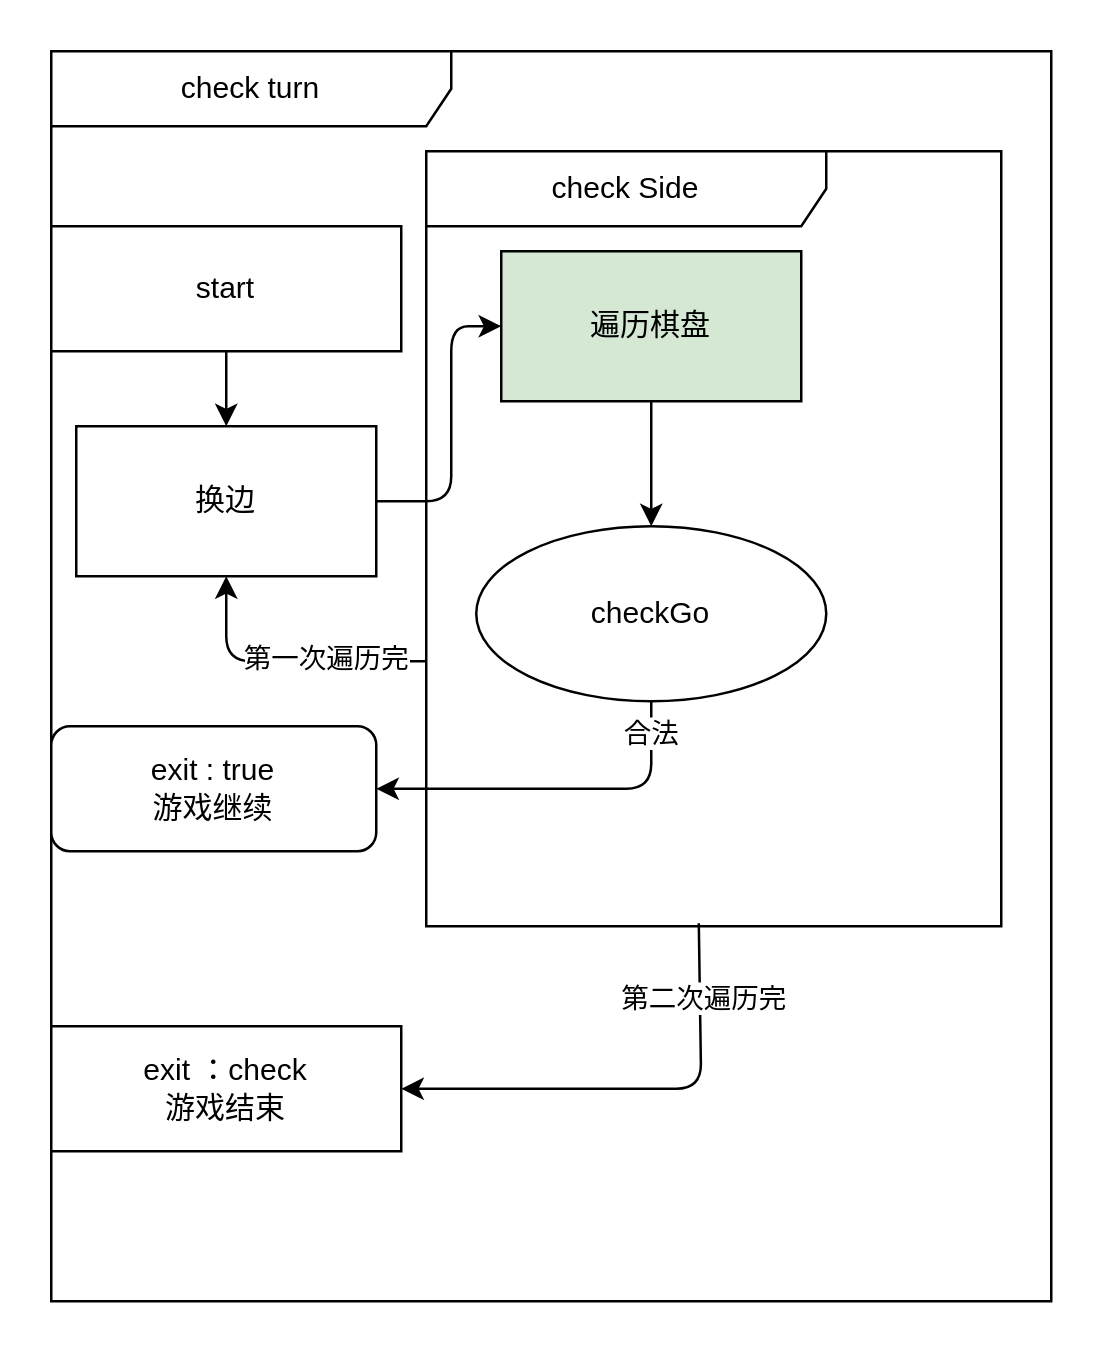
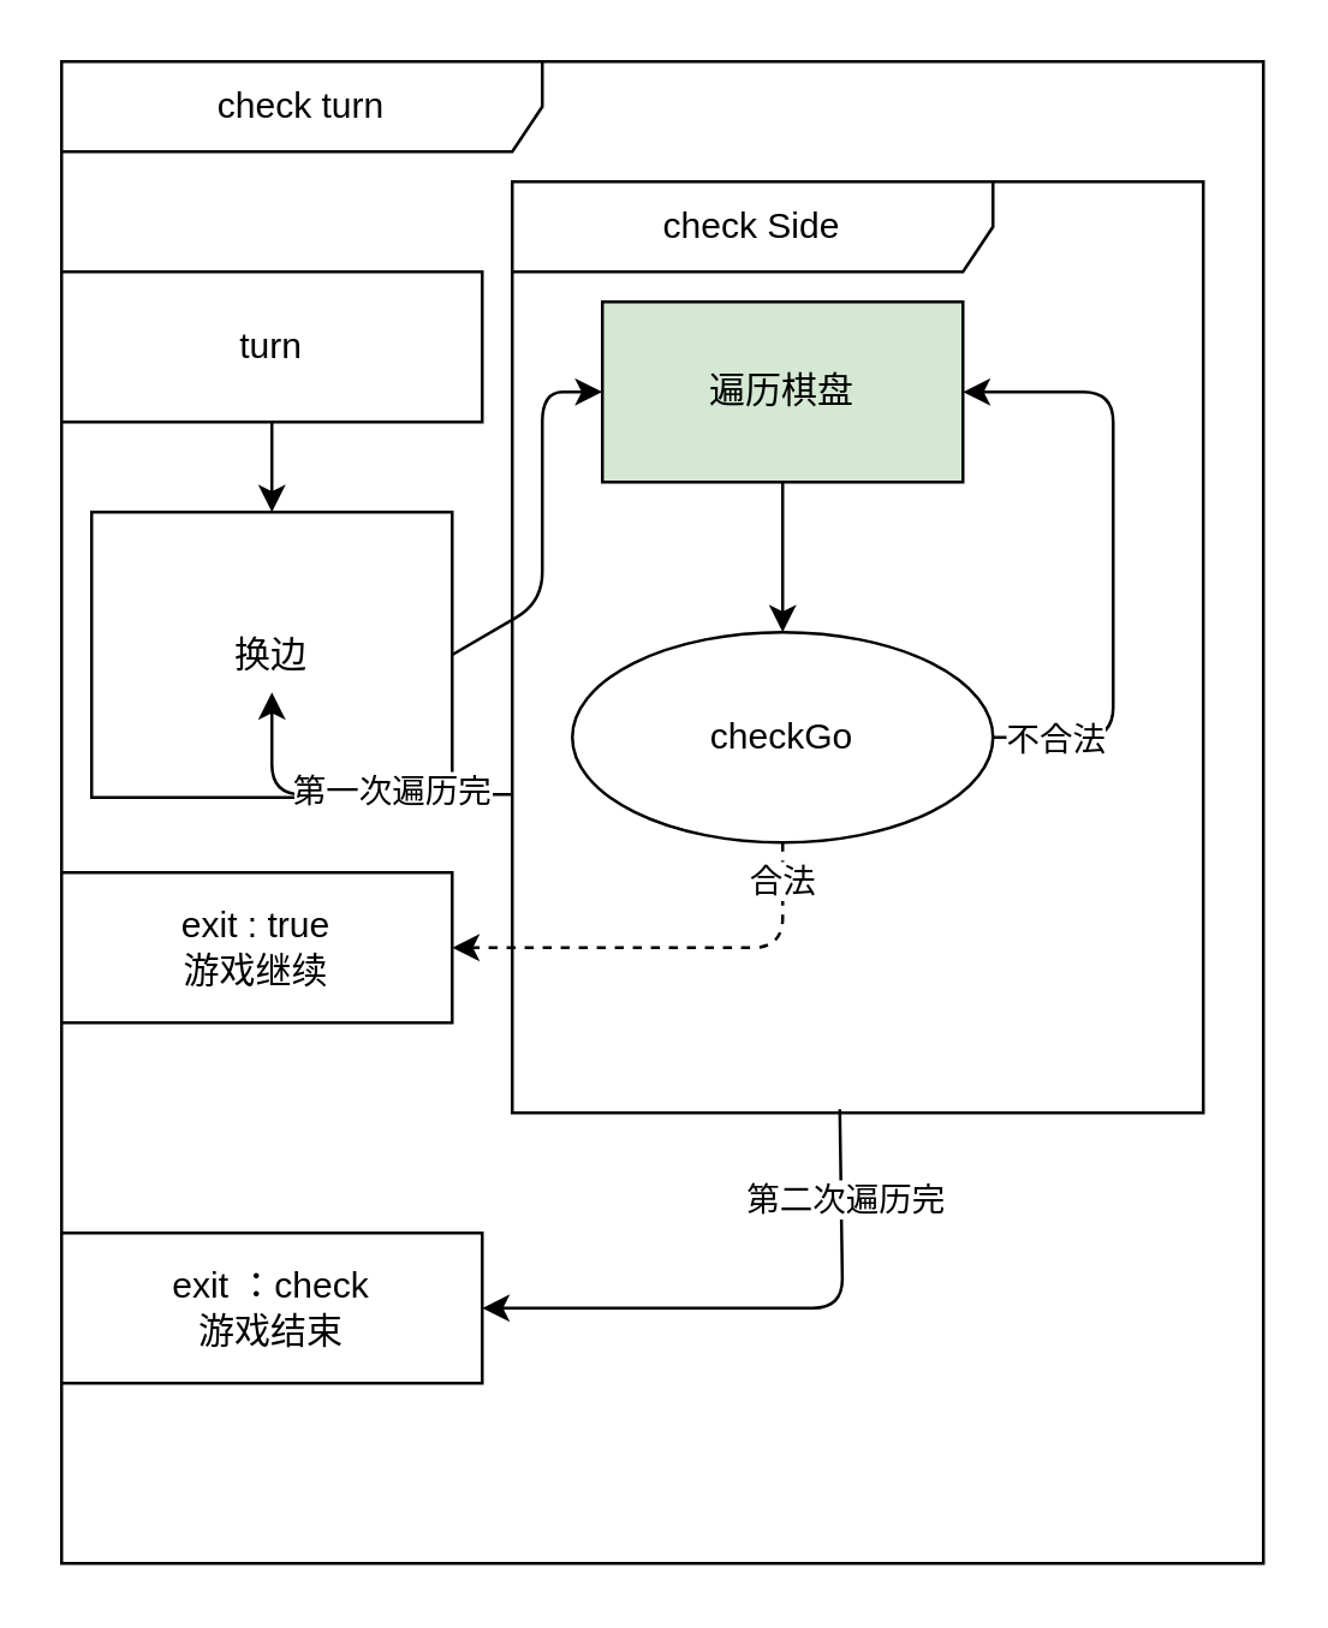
  <mxCell id="0" />
  <mxCell id="1" parent="0" />
  <mxCell id="2" value="check turn" style="shape=umlFrame;whiteSpace=wrap;html=1;pointerEvents=0;recursiveResize=0;container=1;collapsible=0;width=160;" vertex="1" parent="1"><mxGeometry x="20" y="20" width="400" height="500" as="geometry" /></mxCell>
  <mxCell id="3" style="edgeStyle=none;html=1;exitX=0.5;exitY=1;exitDx=0;exitDy=0;entryX=0.5;entryY=0;entryDx=0;entryDy=0;" edge="1" parent="2" source="4" target="12"><mxGeometry relative="1" as="geometry" /></mxCell>
- <mxCell id="4" value="start" style="rounded=0;whiteSpace=wrap;html=1;" vertex="1" parent="2"><mxGeometry y="70" width="140" height="50" as="geometry" /></mxCell>
+ <mxCell id="4" value="turn" style="rounded=0;whiteSpace=wrap;html=1;" vertex="1" parent="2"><mxGeometry y="70" width="140" height="50" as="geometry" /></mxCell>
  <mxCell id="5" value="check Side" style="shape=umlFrame;whiteSpace=wrap;html=1;pointerEvents=0;recursiveResize=0;container=1;collapsible=0;width=160;" vertex="1" parent="2"><mxGeometry x="150" y="40" width="230" height="310" as="geometry" /></mxCell>
  <mxCell id="6" style="edgeStyle=none;html=1;exitX=0.5;exitY=1;exitDx=0;exitDy=0;entryX=0.5;entryY=0;entryDx=0;entryDy=0;" edge="1" parent="5" source="7"><mxGeometry relative="1" as="geometry"><mxPoint x="90" y="150" as="targetPoint" /></mxGeometry></mxCell>
  <mxCell id="7" value="遍历棋盘" style="rounded=0;whiteSpace=wrap;html=1;fillColor=#d5e8d4;" vertex="1" parent="5"><mxGeometry x="30" y="40" width="120" height="60" as="geometry" /></mxCell>
+ <mxCell id="8" style="edgeStyle=none;html=1;exitX=1;exitY=0.5;exitDx=0;exitDy=0;entryX=1;entryY=0.5;entryDx=0;entryDy=0;" edge="1" parent="5" source="10" target="7"><mxGeometry relative="1" as="geometry"><Array as="points"><mxPoint x="200" y="185" /><mxPoint x="200" y="70" /></Array></mxGeometry></mxCell>
+ <mxCell id="9" value="不合法" style="edgeLabel;html=1;align=center;verticalAlign=middle;resizable=0;points=[];" vertex="1" connectable="0" parent="8"><mxGeometry x="-0.808" relative="1" as="geometry"><mxPoint as="offset" /></mxGeometry></mxCell>
  <mxCell id="10" value="&lt;span style=&quot;color: rgb(0, 0, 0);&quot;&gt;checkGo&lt;/span&gt;" style="ellipse;whiteSpace=wrap;html=1;" vertex="1" parent="5"><mxGeometry x="20" y="150" width="140" height="70" as="geometry" /></mxCell>
  <mxCell id="11" style="edgeStyle=none;html=1;exitX=1;exitY=0.5;exitDx=0;exitDy=0;entryX=0;entryY=0.5;entryDx=0;entryDy=0;" edge="1" parent="2" source="12" target="7"><mxGeometry relative="1" as="geometry"><Array as="points"><mxPoint x="160" y="180" /><mxPoint x="160" y="110" /></Array></mxGeometry></mxCell>
- <mxCell id="12" value="换边" style="rounded=0;whiteSpace=wrap;html=1;" vertex="1" parent="2"><mxGeometry x="10" y="150" width="120" height="60" as="geometry" /></mxCell>
+ <mxCell id="12" value="换边" style="rounded=0;whiteSpace=wrap;html=1;" vertex="1" parent="2"><mxGeometry x="10" y="150" width="120" height="95" as="geometry" /></mxCell>
  <mxCell id="13" value="" style="endArrow=classic;html=1;exitX=-0.002;exitY=0.658;exitDx=0;exitDy=0;exitPerimeter=0;" edge="1" parent="2" source="5"><mxGeometry width="50" height="50" relative="1" as="geometry"><mxPoint x="20" y="260" as="sourcePoint" /><mxPoint x="70" y="210" as="targetPoint" /><Array as="points"><mxPoint x="70" y="244" /></Array></mxGeometry></mxCell>
  <mxCell id="14" value="第一次遍历完" style="edgeLabel;html=1;align=center;verticalAlign=middle;resizable=0;points=[];" vertex="1" connectable="0" parent="13"><mxGeometry x="-0.297" y="-1" relative="1" as="geometry"><mxPoint as="offset" /></mxGeometry></mxCell>
- <mxCell id="15" value="exit : true&lt;br&gt;游戏继续" style="whiteSpace=wrap;html=1;rounded=1;" vertex="1" parent="1"><mxGeometry x="20" y="290" width="130" height="50" as="geometry" /></mxCell>
- <mxCell id="16" style="edgeStyle=none;html=1;exitX=0.5;exitY=1;exitDx=0;exitDy=0;entryX=1;entryY=0.5;entryDx=0;entryDy=0;" edge="1" parent="1" source="10" target="15"><mxGeometry relative="1" as="geometry"><Array as="points"><mxPoint x="260" y="315" /></Array></mxGeometry></mxCell>
+ <mxCell id="15" value="exit : true&lt;br&gt;游戏继续" style="rounded=0;whiteSpace=wrap;html=1;" vertex="1" parent="1"><mxGeometry x="20" y="290" width="130" height="50" as="geometry" /></mxCell>
+ <mxCell id="16" style="edgeStyle=none;html=1;exitX=0.5;exitY=1;exitDx=0;exitDy=0;entryX=1;entryY=0.5;entryDx=0;entryDy=0;dashed=1;" edge="1" parent="1" source="10" target="15"><mxGeometry relative="1" as="geometry"><Array as="points"><mxPoint x="260" y="315" /></Array></mxGeometry></mxCell>
  <mxCell id="17" value="合法" style="edgeLabel;html=1;align=center;verticalAlign=middle;resizable=0;points=[];" vertex="1" connectable="0" parent="16"><mxGeometry x="-0.836" y="-1" relative="1" as="geometry"><mxPoint as="offset" /></mxGeometry></mxCell>
  <mxCell id="18" value="exit ：check&lt;div&gt;游戏结束&lt;/div&gt;" style="rounded=0;whiteSpace=wrap;html=1;" vertex="1" parent="1"><mxGeometry x="20" y="410" width="140" height="50" as="geometry" /></mxCell>
  <mxCell id="19" value="" style="endArrow=classic;html=1;exitX=0.474;exitY=0.996;exitDx=0;exitDy=0;exitPerimeter=0;entryX=1;entryY=0.5;entryDx=0;entryDy=0;" edge="1" parent="1" source="5" target="18"><mxGeometry width="50" height="50" relative="1" as="geometry"><mxPoint x="230" y="430" as="sourcePoint" /><mxPoint x="280" y="380" as="targetPoint" /><Array as="points"><mxPoint x="280" y="435" /></Array></mxGeometry></mxCell>
  <mxCell id="20" value="第二次遍历完" style="edgeLabel;html=1;align=center;verticalAlign=middle;resizable=0;points=[];" vertex="1" connectable="0" parent="19"><mxGeometry x="-0.674" y="1" relative="1" as="geometry"><mxPoint as="offset" /></mxGeometry></mxCell>
